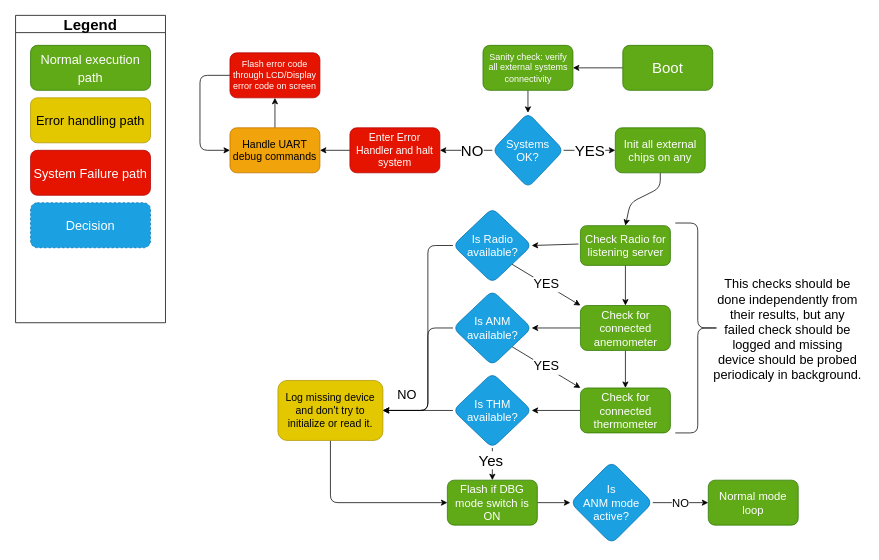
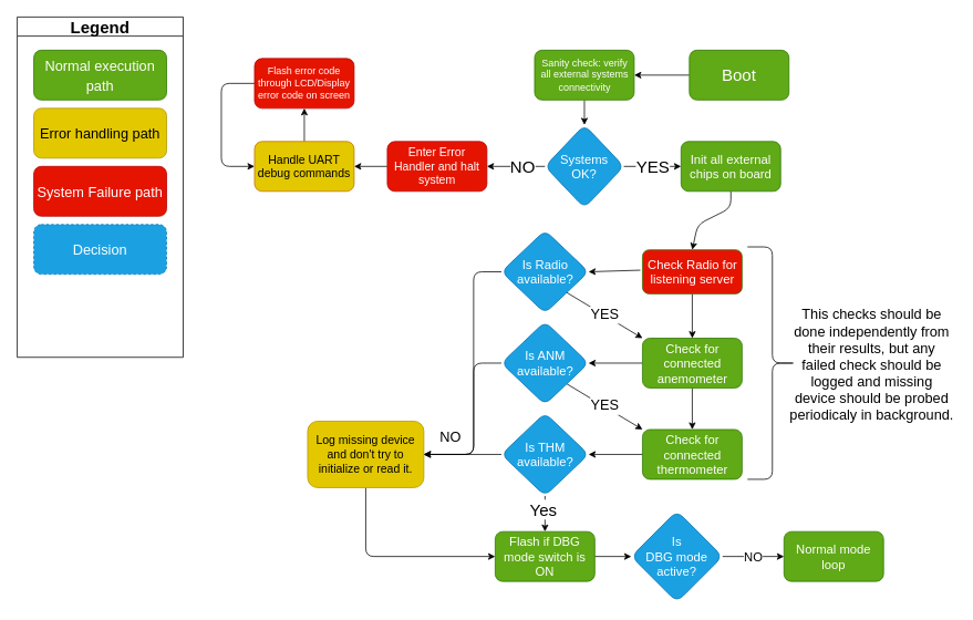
  <mxCell id="0" />
  <mxCell id="1" parent="0" />
  <mxCell id="2" value="YES" style="edgeStyle=none;html=1;fontSize=20;exitX=1;exitY=0.5;exitDx=0;exitDy=0;entryX=0;entryY=0.5;entryDx=0;entryDy=0;" parent="1" source="17" target="47" edge="1"><mxGeometry relative="1" as="geometry"><mxPoint x="703.5" y="250" as="sourcePoint" /><mxPoint x="850" y="213" as="targetPoint" /></mxGeometry></mxCell>
  <mxCell id="3" style="edgeStyle=none;html=1;entryX=1;entryY=0.5;entryDx=0;entryDy=0;fontSize=15;" parent="1" source="4" target="12" edge="1"><mxGeometry relative="1" as="geometry"><mxPoint x="703.5" y="50" as="targetPoint" /></mxGeometry></mxCell>
  <mxCell id="4" value="&lt;font style=&quot;font-size: 20px;&quot;&gt;Boot&lt;/font&gt;" style="rounded=1;whiteSpace=wrap;html=1;fillColor=#60a917;fontColor=#ffffff;strokeColor=#2D7600;" parent="1" vertex="1"><mxGeometry x="830" y="60" width="120" height="60" as="geometry" /></mxCell>
  <mxCell id="5" value="" style="edgeStyle=none;html=1;fontSize=20;exitX=-0.022;exitY=0.463;exitDx=0;exitDy=0;exitPerimeter=0;entryX=1;entryY=0.5;entryDx=0;entryDy=0;" parent="1" source="48" target="15" edge="1"><mxGeometry relative="1" as="geometry"><mxPoint x="773.5" y="323.5" as="sourcePoint" /><mxPoint x="740" y="300" as="targetPoint" /></mxGeometry></mxCell>
  <mxCell id="6" style="edgeStyle=none;html=1;entryX=0.5;entryY=0;entryDx=0;entryDy=0;fontSize=20;exitX=0.5;exitY=1;exitDx=0;exitDy=0;" parent="1" source="39" target="45" edge="1"><mxGeometry relative="1" as="geometry"><mxPoint x="810" y="647" as="sourcePoint" /><mxPoint x="656" y="640" as="targetPoint" /></mxGeometry></mxCell>
  <mxCell id="7" value="Yes" style="edgeLabel;html=1;align=center;verticalAlign=middle;resizable=0;points=[];fontSize=20;" parent="6" vertex="1" connectable="0"><mxGeometry x="-0.286" y="-3" relative="1" as="geometry"><mxPoint as="offset" /></mxGeometry></mxCell>
  <mxCell id="8" style="edgeStyle=none;html=1;entryX=0;entryY=0.5;entryDx=0;entryDy=0;fontSize=14;" parent="1" source="9" target="45" edge="1"><mxGeometry relative="1" as="geometry"><mxPoint x="596" y="670" as="targetPoint" /><Array as="points"><mxPoint x="440" y="670" /></Array></mxGeometry></mxCell>
  <mxCell id="9" value="&lt;span style=&quot;font-size: 14px;&quot;&gt;Log missing device and don't try to initialize or read it.&lt;/span&gt;" style="whiteSpace=wrap;html=1;rounded=1;fillColor=#e3c800;fontColor=#000000;strokeColor=#B09500;" parent="1" vertex="1"><mxGeometry x="370" y="507" width="140" height="80" as="geometry" /></mxCell>
  <mxCell id="10" style="edgeStyle=none;html=1;entryX=0.5;entryY=0;entryDx=0;entryDy=0;fontSize=15;exitX=0.5;exitY=1;exitDx=0;exitDy=0;" parent="1" source="12" target="17" edge="1"><mxGeometry relative="1" as="geometry"><mxPoint x="703.5" y="110" as="sourcePoint" /><mxPoint x="703.5" y="150" as="targetPoint" /></mxGeometry></mxCell>
  <mxCell id="11" value="NO" style="edgeStyle=none;html=1;fontSize=20;exitX=0;exitY=0.5;exitDx=0;exitDy=0;entryX=1;entryY=0.5;entryDx=0;entryDy=0;" parent="1" source="17" target="19" edge="1"><mxGeometry x="-0.231" relative="1" as="geometry"><mxPoint x="651" y="200" as="sourcePoint" /><mxPoint x="586" y="200" as="targetPoint" /><mxPoint as="offset" /></mxGeometry></mxCell>
  <mxCell id="12" value="Sanity check: verify all external systems connectivity" style="whiteSpace=wrap;html=1;rounded=1;fillColor=#60a917;fontColor=#ffffff;strokeColor=#2D7600;" parent="1" vertex="1"><mxGeometry x="643.5" y="60" width="120" height="60" as="geometry" /></mxCell>
  <mxCell id="13" value="" style="edgeStyle=none;html=1;entryX=1;entryY=0.5;entryDx=0;entryDy=0;fontSize=14;" parent="1" source="15" target="9" edge="1"><mxGeometry x="-0.723" y="-50" relative="1" as="geometry"><mxPoint y="1" as="offset" /><Array as="points"><mxPoint x="570" y="327" /><mxPoint x="570" y="547" /></Array></mxGeometry></mxCell>
  <mxCell id="14" value="YES" style="edgeStyle=none;html=1;exitX=1;exitY=1;exitDx=0;exitDy=0;entryX=0;entryY=0;entryDx=0;entryDy=0;fontSize=17;" parent="1" source="15" target="32" edge="1"><mxGeometry relative="1" as="geometry" /></mxCell>
  <mxCell id="15" value="&lt;span style=&quot;font-size: 15px;&quot;&gt;Is Radio available?&lt;/span&gt;" style="rhombus;whiteSpace=wrap;html=1;rounded=1;fillColor=#1ba1e2;fontColor=#ffffff;strokeColor=#006EAF;" parent="1" vertex="1"><mxGeometry x="603.5" y="277" width="105" height="100" as="geometry" /></mxCell>
  <mxCell id="16" style="edgeStyle=none;html=1;entryX=0.5;entryY=0;entryDx=0;entryDy=0;exitX=0.5;exitY=1;exitDx=0;exitDy=0;" parent="1" source="48" target="32" edge="1"><mxGeometry relative="1" as="geometry"><mxPoint x="835.719" y="350" as="sourcePoint" /></mxGeometry></mxCell>
  <mxCell id="17" value="&lt;font style=&quot;font-size: 15px;&quot;&gt;Systems&lt;br&gt;OK?&lt;/font&gt;" style="rhombus;whiteSpace=wrap;html=1;rounded=1;fillColor=#1ba1e2;fontColor=#ffffff;strokeColor=#006EAF;" parent="1" vertex="1"><mxGeometry x="656" y="150" width="95" height="100" as="geometry" /></mxCell>
  <mxCell id="18" style="edgeStyle=none;html=1;entryX=1;entryY=0.5;entryDx=0;entryDy=0;fontSize=20;" parent="1" source="19" target="23" edge="1"><mxGeometry relative="1" as="geometry"><mxPoint x="426" y="200" as="targetPoint" /></mxGeometry></mxCell>
  <mxCell id="19" value="&lt;font style=&quot;font-size: 14px;&quot;&gt;Enter Error Handler and halt system&lt;/font&gt;" style="whiteSpace=wrap;html=1;rounded=1;fillColor=#e51400;fontColor=#ffffff;strokeColor=#B20000;" parent="1" vertex="1"><mxGeometry x="466" y="170" width="120" height="60" as="geometry" /></mxCell>
  <mxCell id="20" style="edgeStyle=none;html=1;fontSize=20;entryX=0;entryY=0.5;entryDx=0;entryDy=0;" parent="1" source="21" target="23" edge="1"><mxGeometry relative="1" as="geometry"><mxPoint x="346" y="20" as="targetPoint" /><Array as="points"><mxPoint x="266" y="100" /><mxPoint x="266" y="200" /></Array></mxGeometry></mxCell>
  <mxCell id="21" value="Flash error code through LCD/Display error code on screen" style="whiteSpace=wrap;html=1;rounded=1;fillColor=#e51400;fontColor=#ffffff;strokeColor=#B20000;" parent="1" vertex="1"><mxGeometry x="306" y="70" width="120" height="60" as="geometry" /></mxCell>
  <mxCell id="22" style="edgeStyle=none;html=1;entryX=0.5;entryY=1;entryDx=0;entryDy=0;fontSize=20;" parent="1" source="23" target="21" edge="1"><mxGeometry relative="1" as="geometry" /></mxCell>
- <mxCell id="23" value="&lt;font style=&quot;font-size: 14px;&quot;&gt;Handle UART debug commands&lt;/font&gt;" style="whiteSpace=wrap;html=1;rounded=1;fillColor=#f0a30a;fontColor=#000000;strokeColor=#BD7000;" parent="1" vertex="1"><mxGeometry x="306" y="170" width="120" height="60" as="geometry" /></mxCell>
+ <mxCell id="23" value="&lt;font style=&quot;font-size: 14px;&quot;&gt;Handle UART debug commands&lt;/font&gt;" style="whiteSpace=wrap;html=1;rounded=1;fillColor=#e3c800;fontColor=#000000;strokeColor=#BD7000;" parent="1" vertex="1"><mxGeometry x="306" y="170" width="120" height="60" as="geometry" /></mxCell>
  <mxCell id="24" value="Legend" style="swimlane;whiteSpace=wrap;html=1;fontSize=20;" parent="1" vertex="1"><mxGeometry x="20" y="20" width="200" height="410" as="geometry" /></mxCell>
  <mxCell id="25" value="&lt;font style=&quot;font-size: 17px;&quot;&gt;Normal execution path&lt;/font&gt;" style="rounded=1;whiteSpace=wrap;html=1;fontSize=20;fillColor=#60a917;fontColor=#ffffff;strokeColor=#2D7600;" parent="24" vertex="1"><mxGeometry x="20" y="40" width="160" height="60" as="geometry" /></mxCell>
  <mxCell id="26" value="&lt;font style=&quot;font-size: 17px;&quot;&gt;Error handling path&lt;/font&gt;" style="rounded=1;whiteSpace=wrap;html=1;fontSize=20;fillColor=#e3c800;fontColor=#000000;strokeColor=#B09500;" parent="24" vertex="1"><mxGeometry x="20" y="110" width="160" height="60" as="geometry" /></mxCell>
  <mxCell id="27" value="&lt;font style=&quot;font-size: 17px;&quot;&gt;System Failure path&lt;/font&gt;" style="rounded=1;whiteSpace=wrap;html=1;fontSize=20;fillColor=#e51400;fontColor=#ffffff;strokeColor=#B20000;" parent="24" vertex="1"><mxGeometry x="20" y="180" width="160" height="60" as="geometry" /></mxCell>
  <mxCell id="28" value="&lt;font style=&quot;font-size: 17px;&quot;&gt;Decision&lt;/font&gt;" style="rounded=1;whiteSpace=wrap;html=1;fontSize=20;fillColor=#1ba1e2;fontColor=#ffffff;strokeColor=#006EAF;dashed=1;" parent="24" vertex="1"><mxGeometry x="20" y="250" width="160" height="60" as="geometry" /></mxCell>
  <mxCell id="29" value="&lt;font style=&quot;font-size: 15px;&quot;&gt;Normal mode loop&lt;/font&gt;" style="whiteSpace=wrap;html=1;rounded=1;fillColor=#60a917;fontColor=#ffffff;strokeColor=#2D7600;" parent="1" vertex="1"><mxGeometry x="944" y="640" width="120" height="60" as="geometry" /></mxCell>
  <mxCell id="30" style="edgeStyle=none;html=1;entryX=0.5;entryY=0;entryDx=0;entryDy=0;" parent="1" source="32" target="34" edge="1"><mxGeometry relative="1" as="geometry" /></mxCell>
  <mxCell id="31" style="edgeStyle=none;html=1;entryX=1;entryY=0.5;entryDx=0;entryDy=0;" parent="1" source="32" target="37" edge="1"><mxGeometry relative="1" as="geometry" /></mxCell>
  <mxCell id="32" value="&lt;font style=&quot;font-size: 15px;&quot;&gt;Check for connected anemometer&lt;/font&gt;" style="whiteSpace=wrap;html=1;rounded=1;fillColor=#60a917;fontColor=#ffffff;strokeColor=#2D7600;" parent="1" vertex="1"><mxGeometry x="773.5" y="407" width="120" height="60" as="geometry" /></mxCell>
  <mxCell id="33" style="edgeStyle=none;html=1;entryX=1;entryY=0.5;entryDx=0;entryDy=0;" parent="1" source="34" target="39" edge="1"><mxGeometry relative="1" as="geometry" /></mxCell>
  <mxCell id="34" value="&lt;font style=&quot;font-size: 15px;&quot;&gt;Check for connected thermometer&lt;/font&gt;" style="whiteSpace=wrap;html=1;rounded=1;fillColor=#60a917;fontColor=#ffffff;strokeColor=#2D7600;" parent="1" vertex="1"><mxGeometry x="773.5" y="517" width="120" height="60" as="geometry" /></mxCell>
  <mxCell id="35" value="&lt;font style=&quot;font-size: 17px;&quot;&gt;NO&lt;/font&gt;" style="edgeStyle=none;html=1;exitX=0;exitY=0.5;exitDx=0;exitDy=0;entryX=1;entryY=0.5;entryDx=0;entryDy=0;" parent="1" source="37" target="9" edge="1"><mxGeometry x="0.705" y="-20" relative="1" as="geometry"><mxPoint x="540" y="547" as="targetPoint" /><Array as="points"><mxPoint x="570" y="437" /><mxPoint x="570" y="547" /></Array><mxPoint x="1" as="offset" /></mxGeometry></mxCell>
  <mxCell id="36" value="YES" style="edgeStyle=none;html=1;exitX=1;exitY=1;exitDx=0;exitDy=0;entryX=0;entryY=0;entryDx=0;entryDy=0;fontSize=17;" parent="1" source="37" target="34" edge="1"><mxGeometry relative="1" as="geometry" /></mxCell>
  <mxCell id="37" value="&lt;span style=&quot;font-size: 15px;&quot;&gt;Is ANM available?&lt;/span&gt;" style="rhombus;whiteSpace=wrap;html=1;rounded=1;fillColor=#1ba1e2;fontColor=#ffffff;strokeColor=#006EAF;" parent="1" vertex="1"><mxGeometry x="603.5" y="387" width="105" height="100" as="geometry" /></mxCell>
  <mxCell id="38" style="edgeStyle=none;html=1;entryX=1;entryY=0.5;entryDx=0;entryDy=0;" parent="1" source="39" target="9" edge="1"><mxGeometry relative="1" as="geometry"><mxPoint x="540" y="547" as="targetPoint" /></mxGeometry></mxCell>
  <mxCell id="39" value="&lt;span style=&quot;font-size: 15px;&quot;&gt;Is THM available?&lt;/span&gt;" style="rhombus;whiteSpace=wrap;html=1;rounded=1;fillColor=#1ba1e2;fontColor=#ffffff;strokeColor=#006EAF;" parent="1" vertex="1"><mxGeometry x="603.5" y="497" width="105" height="100" as="geometry" /></mxCell>
  <mxCell id="40" value="" style="shape=curlyBracket;whiteSpace=wrap;html=1;rounded=1;flipH=1;labelPosition=right;verticalLabelPosition=middle;align=left;verticalAlign=middle;fontSize=17;size=0.5;" parent="1" vertex="1"><mxGeometry x="900" y="297" width="60" height="280" as="geometry" /></mxCell>
  <mxCell id="41" value="This checks should be done independently from their results, but any failed check should be logged and missing device should be probed periodicaly in background." style="text;html=1;strokeColor=none;fillColor=none;align=center;verticalAlign=middle;whiteSpace=wrap;rounded=0;fontSize=17;" parent="1" vertex="1"><mxGeometry x="950" y="369.5" width="200" height="140.5" as="geometry" /></mxCell>
  <mxCell id="42" value="NO" style="edgeStyle=none;html=1;entryX=0;entryY=0.5;entryDx=0;entryDy=0;fontSize=15;" parent="1" source="43" target="29" edge="1"><mxGeometry relative="1" as="geometry" /></mxCell>
- <mxCell id="43" value="&lt;span style=&quot;font-size: 15px;&quot;&gt;Is &lt;br&gt;ANM mode active?&lt;/span&gt;" style="rhombus;whiteSpace=wrap;html=1;rounded=1;fillColor=#1ba1e2;fontColor=#ffffff;strokeColor=#006EAF;arcSize=22;" parent="1" vertex="1"><mxGeometry x="760" y="615" width="110" height="110" as="geometry" /></mxCell>
+ <mxCell id="43" value="&lt;span style=&quot;font-size: 15px;&quot;&gt;Is &lt;br&gt;DBG mode active?&lt;/span&gt;" style="rhombus;whiteSpace=wrap;html=1;rounded=1;fillColor=#1ba1e2;fontColor=#ffffff;strokeColor=#006EAF;arcSize=22;" parent="1" vertex="1"><mxGeometry x="760" y="615" width="110" height="110" as="geometry" /></mxCell>
  <mxCell id="44" style="edgeStyle=none;html=1;entryX=0;entryY=0.5;entryDx=0;entryDy=0;fontSize=17;" parent="1" source="45" target="43" edge="1"><mxGeometry relative="1" as="geometry" /></mxCell>
  <mxCell id="45" value="&lt;font style=&quot;font-size: 15px;&quot;&gt;Flash if DBG mode switch is ON&lt;/font&gt;" style="whiteSpace=wrap;html=1;rounded=1;fillColor=#60a917;fontColor=#ffffff;strokeColor=#2D7600;" parent="1" vertex="1"><mxGeometry x="596" y="640" width="120" height="60" as="geometry" /></mxCell>
  <mxCell id="46" style="edgeStyle=none;html=1;entryX=0.5;entryY=0;entryDx=0;entryDy=0;fontSize=15;" parent="1" source="47" target="48" edge="1"><mxGeometry relative="1" as="geometry"><Array as="points"><mxPoint x="880" y="250" /><mxPoint x="840" y="270" /></Array></mxGeometry></mxCell>
- <mxCell id="47" value="&lt;font style=&quot;font-size: 15px;&quot;&gt;Init all external chips on any&lt;/font&gt;" style="whiteSpace=wrap;html=1;rounded=1;fillColor=#60a917;fontColor=#ffffff;strokeColor=#2D7600;" parent="1" vertex="1"><mxGeometry x="820" y="170" width="120" height="60" as="geometry" /></mxCell>
- <mxCell id="48" value="&lt;font style=&quot;font-size: 15px;&quot;&gt;Check Radio for listening server&lt;/font&gt;" style="whiteSpace=wrap;html=1;rounded=1;fillColor=#60a917;fontColor=#ffffff;strokeColor=#2D7600;" parent="1" vertex="1"><mxGeometry x="773.5" y="300.5" width="120" height="53" as="geometry" /></mxCell>
+ <mxCell id="47" value="&lt;font style=&quot;font-size: 15px;&quot;&gt;Init all external chips on board&lt;/font&gt;" style="whiteSpace=wrap;html=1;rounded=1;fillColor=#60a917;fontColor=#ffffff;strokeColor=#2D7600;" parent="1" vertex="1"><mxGeometry x="820" y="170" width="120" height="60" as="geometry" /></mxCell>
+ <mxCell id="48" value="&lt;font style=&quot;font-size: 15px;&quot;&gt;Check Radio for listening server&lt;/font&gt;" style="whiteSpace=wrap;html=1;rounded=1;fillColor=#e51400;fontColor=#ffffff;strokeColor=#2D7600;" parent="1" vertex="1"><mxGeometry x="773.5" y="300.5" width="120" height="53" as="geometry" /></mxCell>
